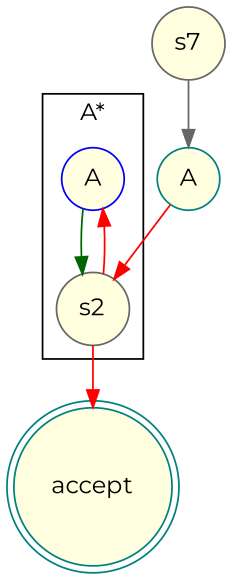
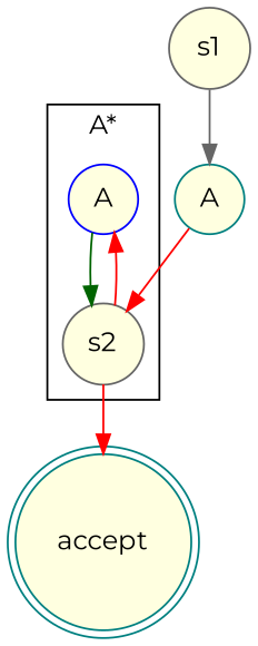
  digraph {
    fontname=Montserrat
    rankdir=TB
    node [color=gray40 fillcolor=lightyellow fontname=Montserrat shape=circle style=filled]
    edge [color=red fontname=Montserrat]
    n1 [color=blue label=A]
    s2
    accept [color=teal shape=doublecircle]
    n4 [color=teal label=A]
-   s1 [label=s7]
+   s1
    subgraph cluster_1 {
      label="A*"
      n1
      s2
    }
    n1 -> s2 [color=darkgreen]
    s2 -> n1
    s2 -> accept
    n4 -> s2
    s1 -> n4 [color=gray40]
  }
